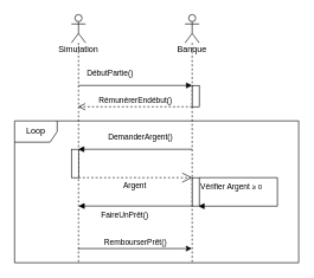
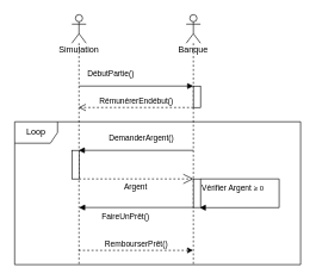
  <mxCell id="0" />
  <mxCell id="1" parent="0" />
  <mxCell id="2" value="Loop" style="shape=umlFrame;whiteSpace=wrap;html=1;" parent="1" vertex="1"><mxGeometry x="20" y="170" width="400" height="200" as="geometry" /></mxCell>
- <mxCell id="3" style="edgeStyle=none;rounded=0;orthogonalLoop=1;jettySize=auto;html=1;" edge="1" parent="1" source="5" target="7"><mxGeometry relative="1" as="geometry"><Array as="points"><mxPoint x="250" y="350" /></Array></mxGeometry></mxCell>
+ <mxCell id="3" style="edgeStyle=none;rounded=0;orthogonalLoop=1;jettySize=auto;html=1;dashed=1;" edge="1" parent="1" source="5" target="7"><mxGeometry relative="1" as="geometry"><Array as="points"><mxPoint x="250" y="350" /></Array></mxGeometry></mxCell>
  <mxCell id="4" value="RembourserPrêt()" style="edgeLabel;html=1;align=center;verticalAlign=middle;resizable=0;points=[];" vertex="1" connectable="0" parent="3"><mxGeometry x="0.756" y="-43" relative="1" as="geometry"><mxPoint x="-60.5" y="-53" as="offset" /></mxGeometry></mxCell>
  <mxCell id="5" value="Simulation&lt;br&gt;" style="shape=umlLifeline;participant=umlActor;perimeter=lifelinePerimeter;whiteSpace=wrap;html=1;container=1;collapsible=0;recursiveResize=0;verticalAlign=top;spacingTop=36;outlineConnect=0;" parent="1" vertex="1"><mxGeometry x="100" y="20" width="20" height="350" as="geometry" /></mxCell>
  <mxCell id="6" value="" style="html=1;points=[];perimeter=orthogonalPerimeter;" parent="5" vertex="1"><mxGeometry y="190" width="10" height="40" as="geometry" /></mxCell>
  <mxCell id="7" value="Banque&lt;br&gt;" style="shape=umlLifeline;participant=umlActor;perimeter=lifelinePerimeter;whiteSpace=wrap;html=1;container=1;collapsible=0;recursiveResize=0;verticalAlign=top;spacingTop=36;outlineConnect=0;" parent="1" vertex="1"><mxGeometry x="260" y="20" width="20" height="350" as="geometry" /></mxCell>
  <mxCell id="8" value="" style="html=1;points=[];perimeter=orthogonalPerimeter;" parent="7" vertex="1"><mxGeometry x="10" y="230" width="10" height="40" as="geometry" /></mxCell>
  <mxCell id="9" value="DébutPartie()" style="endArrow=block;endFill=1;html=1;edgeStyle=orthogonalEdgeStyle;align=left;verticalAlign=top;rounded=0;" parent="1" edge="1"><mxGeometry x="-0.875" y="30" relative="1" as="geometry"><mxPoint x="110" y="120" as="sourcePoint" /><mxPoint x="270" y="120" as="targetPoint" /><mxPoint as="offset" /></mxGeometry></mxCell>
  <mxCell id="10" value="" style="html=1;points=[];perimeter=orthogonalPerimeter;" parent="1" vertex="1"><mxGeometry x="270" y="120" width="10" height="30" as="geometry" /></mxCell>
  <mxCell id="11" value="RémunérerEndébut()" style="html=1;verticalAlign=bottom;endArrow=open;dashed=1;endSize=8;rounded=0;" parent="1" target="5" edge="1"><mxGeometry relative="1" as="geometry"><mxPoint x="270" y="150" as="sourcePoint" /><mxPoint x="190" y="150" as="targetPoint" /></mxGeometry></mxCell>
  <mxCell id="12" value="DemanderArgent()" style="endArrow=block;endFill=1;html=1;edgeStyle=orthogonalEdgeStyle;align=left;verticalAlign=top;rounded=0;" parent="1" target="5" edge="1"><mxGeometry x="0.5" y="-30" relative="1" as="geometry"><mxPoint x="270" y="210" as="sourcePoint" /><mxPoint x="130" y="180" as="targetPoint" /><Array as="points"><mxPoint x="270" y="210" /></Array><mxPoint as="offset" /></mxGeometry></mxCell>
  <mxCell id="13" value="" style="endArrow=open;endSize=12;dashed=1;html=1;rounded=0;" parent="1" edge="1"><mxGeometry x="-0.375" width="160" relative="1" as="geometry"><mxPoint x="110" y="250" as="sourcePoint" /><mxPoint x="270" y="250" as="targetPoint" /><mxPoint as="offset" /></mxGeometry></mxCell>
  <mxCell id="14" value="Argent" style="edgeLabel;html=1;align=center;verticalAlign=middle;resizable=0;points=[];" parent="13" vertex="1" connectable="0"><mxGeometry x="-0.021" y="-1" relative="1" as="geometry"><mxPoint y="9" as="offset" /></mxGeometry></mxCell>
  <mxCell id="15" value="Vérifier Argent&amp;nbsp;&lt;font size=&quot;1&quot;&gt;≥ 0&lt;/font&gt;" style="endArrow=block;endFill=1;html=1;edgeStyle=orthogonalEdgeStyle;align=left;verticalAlign=top;rounded=0;entryX=0.881;entryY=1.006;entryDx=0;entryDy=0;entryPerimeter=0;" parent="1" target="8" edge="1"><mxGeometry x="-1" relative="1" as="geometry"><mxPoint x="280" y="250" as="sourcePoint" /><mxPoint x="290" y="290" as="targetPoint" /><Array as="points"><mxPoint x="390" y="250" /><mxPoint x="390" y="290" /></Array></mxGeometry></mxCell>
  <mxCell id="16" value="FaireUnPrêt()" style="endArrow=block;endFill=1;html=1;edgeStyle=orthogonalEdgeStyle;align=left;verticalAlign=top;rounded=0;" parent="1" edge="1"><mxGeometry x="0.625" relative="1" as="geometry"><mxPoint x="270" y="290" as="sourcePoint" /><mxPoint x="110.024" y="290" as="targetPoint" /><Array as="points"><mxPoint x="270" y="290" /></Array><mxPoint as="offset" /></mxGeometry></mxCell>
